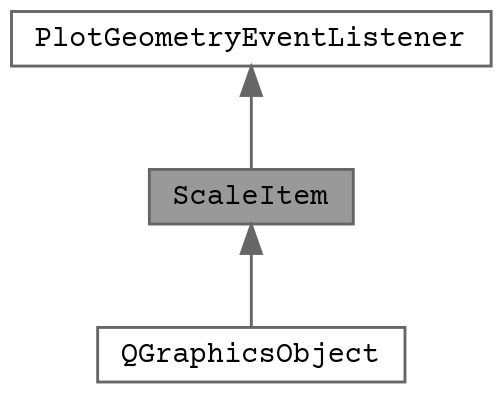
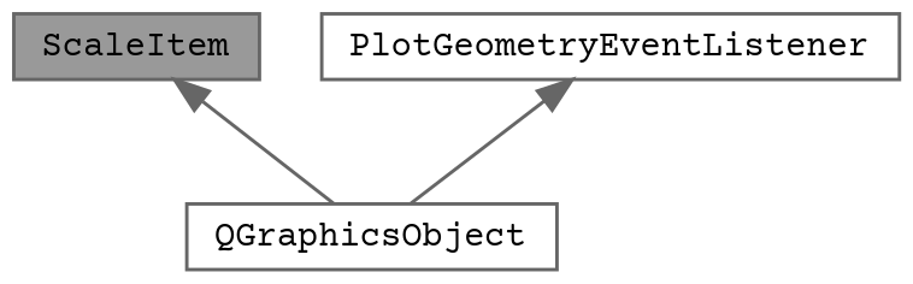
  digraph {
    fontname="Courier Prime"
    node [color=gray40 fillcolor=white fontname="Courier Prime" fontsize=10 shape=box style=filled]
    edge [color=gray40 dir=back fontname="Courier Prime" fontsize=10 labelfontname=Helvetica labelfontsize=10 style=solid]
    n1 [fillcolor=grey60 fontcolor=black height=0.2 label=ScaleItem width=0.4]
    n2 [height=0.2 label=QGraphicsObject width=0.4]
    n3 [height=0.2 label=PlotGeometryEventListener width=0.4]
    n1 -> n2
-   n3 -> n1
+   n3 -> n2
  }
